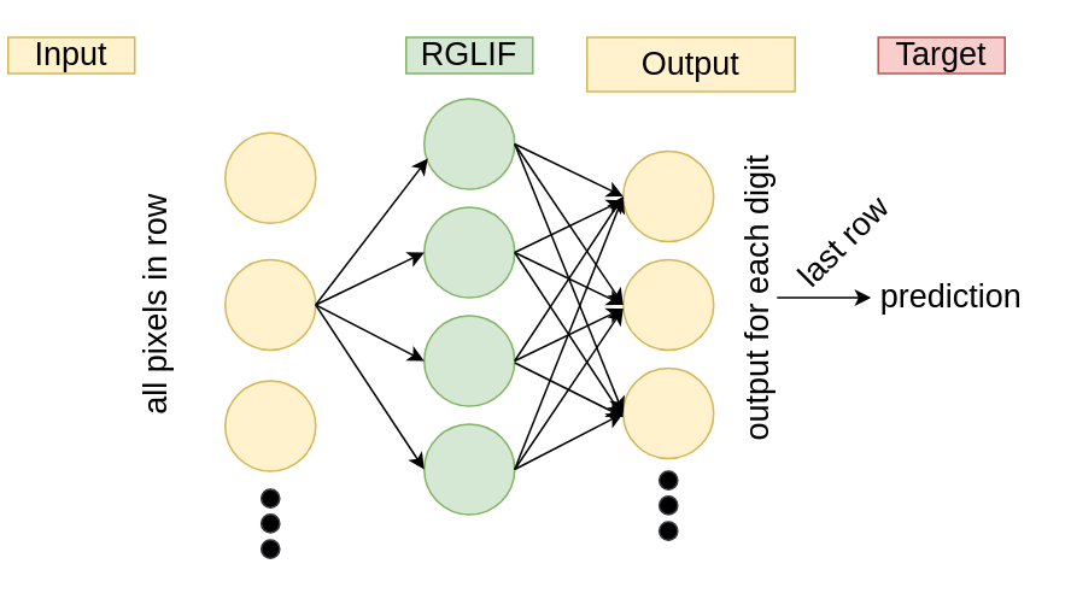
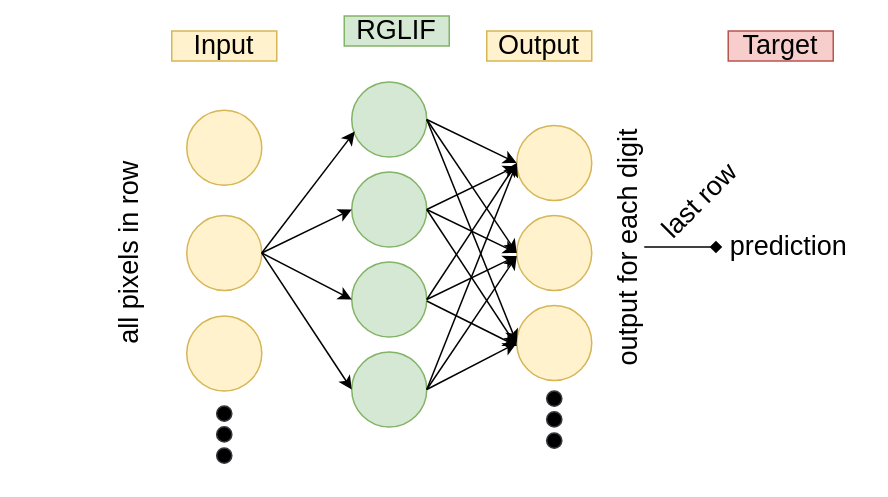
  <mxCell id="0" />
  <mxCell id="1" parent="0" />
  <mxCell id="2" value="" style="ellipse;whiteSpace=wrap;html=1;aspect=fixed;fillColor=#d5e8d4;strokeColor=#82b366;" vertex="1" parent="1"><mxGeometry x="234" y="54" width="50" height="50" as="geometry" /></mxCell>
  <mxCell id="3" value="" style="ellipse;whiteSpace=wrap;html=1;aspect=fixed;fillColor=#d5e8d4;strokeColor=#82b366;" vertex="1" parent="1"><mxGeometry x="234" y="114" width="50" height="50" as="geometry" /></mxCell>
  <mxCell id="4" value="" style="ellipse;whiteSpace=wrap;html=1;aspect=fixed;fillColor=#d5e8d4;strokeColor=#82b366;" vertex="1" parent="1"><mxGeometry x="234" y="174" width="50" height="50" as="geometry" /></mxCell>
  <mxCell id="5" value="" style="ellipse;whiteSpace=wrap;html=1;aspect=fixed;fillColor=#d5e8d4;strokeColor=#82b366;" vertex="1" parent="1"><mxGeometry x="234" y="234" width="50" height="50" as="geometry" /></mxCell>
  <mxCell id="6" value="" style="ellipse;whiteSpace=wrap;html=1;aspect=fixed;fillColor=#fff2cc;strokeColor=#d6b656;" vertex="1" parent="1"><mxGeometry x="124" y="143" width="50" height="50" as="geometry" /></mxCell>
  <mxCell id="7" value="" style="ellipse;whiteSpace=wrap;html=1;aspect=fixed;fillColor=#fff2cc;strokeColor=#d6b656;" vertex="1" parent="1"><mxGeometry x="344" y="83" width="50" height="50" as="geometry" /></mxCell>
  <mxCell id="8" value="" style="ellipse;whiteSpace=wrap;html=1;aspect=fixed;fillColor=#fff2cc;strokeColor=#d6b656;" vertex="1" parent="1"><mxGeometry x="344" y="143" width="50" height="50" as="geometry" /></mxCell>
  <mxCell id="9" value="" style="ellipse;whiteSpace=wrap;html=1;aspect=fixed;fillColor=#fff2cc;strokeColor=#d6b656;" vertex="1" parent="1"><mxGeometry x="344" y="203" width="50" height="50" as="geometry" /></mxCell>
  <mxCell id="10" value="" style="endArrow=classic;html=1;exitX=1;exitY=0.5;exitDx=0;exitDy=0;entryX=0.04;entryY=0.66;entryDx=0;entryDy=0;entryPerimeter=0;" edge="1" parent="1" source="6" target="2"><mxGeometry width="50" height="50" relative="1" as="geometry"><mxPoint x="294" y="220" as="sourcePoint" /><mxPoint x="344" y="170" as="targetPoint" /></mxGeometry></mxCell>
  <mxCell id="11" value="" style="endArrow=classic;html=1;exitX=1;exitY=0.5;exitDx=0;exitDy=0;entryX=0;entryY=0.5;entryDx=0;entryDy=0;" edge="1" parent="1" source="6" target="3"><mxGeometry width="50" height="50" relative="1" as="geometry"><mxPoint x="294" y="220" as="sourcePoint" /><mxPoint x="344" y="170" as="targetPoint" /></mxGeometry></mxCell>
  <mxCell id="12" value="" style="endArrow=classic;html=1;exitX=1;exitY=0.5;exitDx=0;exitDy=0;entryX=0;entryY=0.5;entryDx=0;entryDy=0;" edge="1" parent="1" source="6" target="4"><mxGeometry width="50" height="50" relative="1" as="geometry"><mxPoint x="174" y="210" as="sourcePoint" /><mxPoint x="224" y="160" as="targetPoint" /></mxGeometry></mxCell>
  <mxCell id="13" value="" style="endArrow=classic;html=1;exitX=1;exitY=0.5;exitDx=0;exitDy=0;entryX=0;entryY=0.5;entryDx=0;entryDy=0;" edge="1" parent="1" source="6" target="5"><mxGeometry width="50" height="50" relative="1" as="geometry"><mxPoint x="294" y="220" as="sourcePoint" /><mxPoint x="344" y="170" as="targetPoint" /></mxGeometry></mxCell>
  <mxCell id="14" value="" style="endArrow=classic;html=1;exitX=1;exitY=0.5;exitDx=0;exitDy=0;entryX=0;entryY=0.5;entryDx=0;entryDy=0;" edge="1" parent="1" source="2" target="7"><mxGeometry width="50" height="50" relative="1" as="geometry"><mxPoint x="294" y="220" as="sourcePoint" /><mxPoint x="344" y="170" as="targetPoint" /></mxGeometry></mxCell>
  <mxCell id="15" value="" style="endArrow=classic;html=1;exitX=1;exitY=0.5;exitDx=0;exitDy=0;entryX=0;entryY=0.5;entryDx=0;entryDy=0;" edge="1" parent="1" source="2" target="8"><mxGeometry width="50" height="50" relative="1" as="geometry"><mxPoint x="294" y="89" as="sourcePoint" /><mxPoint x="354" y="118" as="targetPoint" /></mxGeometry></mxCell>
  <mxCell id="16" value="" style="endArrow=classic;html=1;exitX=1;exitY=0.5;exitDx=0;exitDy=0;entryX=0;entryY=0.5;entryDx=0;entryDy=0;" edge="1" parent="1" source="2" target="9"><mxGeometry width="50" height="50" relative="1" as="geometry"><mxPoint x="304" y="99" as="sourcePoint" /><mxPoint x="364" y="128" as="targetPoint" /></mxGeometry></mxCell>
  <mxCell id="17" value="" style="endArrow=classic;html=1;exitX=1;exitY=0.5;exitDx=0;exitDy=0;" edge="1" parent="1" source="3"><mxGeometry width="50" height="50" relative="1" as="geometry"><mxPoint x="314" y="109" as="sourcePoint" /><mxPoint x="344" y="230" as="targetPoint" /></mxGeometry></mxCell>
  <mxCell id="18" value="" style="endArrow=classic;html=1;exitX=1;exitY=0.5;exitDx=0;exitDy=0;entryX=0;entryY=0.5;entryDx=0;entryDy=0;" edge="1" parent="1" source="4" target="7"><mxGeometry width="50" height="50" relative="1" as="geometry"><mxPoint x="324" y="119" as="sourcePoint" /><mxPoint x="344" y="220" as="targetPoint" /></mxGeometry></mxCell>
  <mxCell id="19" value="" style="endArrow=classic;html=1;exitX=1;exitY=0.5;exitDx=0;exitDy=0;" edge="1" parent="1" source="3"><mxGeometry width="50" height="50" relative="1" as="geometry"><mxPoint x="344" y="139" as="sourcePoint" /><mxPoint x="344" y="168" as="targetPoint" /></mxGeometry></mxCell>
  <mxCell id="20" value="" style="endArrow=classic;html=1;" edge="1" parent="1"><mxGeometry width="50" height="50" relative="1" as="geometry"><mxPoint x="284" y="200" as="sourcePoint" /><mxPoint x="344" y="230" as="targetPoint" /></mxGeometry></mxCell>
  <mxCell id="21" value="" style="endArrow=classic;html=1;exitX=1;exitY=0.5;exitDx=0;exitDy=0;" edge="1" parent="1" source="4"><mxGeometry width="50" height="50" relative="1" as="geometry"><mxPoint x="294" y="220" as="sourcePoint" /><mxPoint x="344" y="170" as="targetPoint" /></mxGeometry></mxCell>
  <mxCell id="22" value="" style="endArrow=classic;html=1;exitX=1;exitY=0.5;exitDx=0;exitDy=0;entryX=0;entryY=0.5;entryDx=0;entryDy=0;" edge="1" parent="1" source="5" target="9"><mxGeometry width="50" height="50" relative="1" as="geometry"><mxPoint x="294" y="220" as="sourcePoint" /><mxPoint x="344" y="170" as="targetPoint" /></mxGeometry></mxCell>
  <mxCell id="23" value="" style="endArrow=classic;html=1;exitX=1;exitY=0.5;exitDx=0;exitDy=0;" edge="1" parent="1" source="5"><mxGeometry width="50" height="50" relative="1" as="geometry"><mxPoint x="294" y="220" as="sourcePoint" /><mxPoint x="344" y="170" as="targetPoint" /></mxGeometry></mxCell>
  <mxCell id="24" value="" style="endArrow=classic;html=1;entryX=0;entryY=0.5;entryDx=0;entryDy=0;exitX=1;exitY=0.5;exitDx=0;exitDy=0;" edge="1" parent="1" source="5" target="7"><mxGeometry width="50" height="50" relative="1" as="geometry"><mxPoint x="294" y="220" as="sourcePoint" /><mxPoint x="344" y="170" as="targetPoint" /></mxGeometry></mxCell>
  <mxCell id="25" value="" style="endArrow=classic;html=1;exitX=1;exitY=0.5;exitDx=0;exitDy=0;" edge="1" parent="1" source="3"><mxGeometry width="50" height="50" relative="1" as="geometry"><mxPoint x="294" y="220" as="sourcePoint" /><mxPoint x="344" y="110" as="targetPoint" /></mxGeometry></mxCell>
  <mxCell id="26" value="&lt;font style=&quot;font-size: 18px&quot;&gt;all pixels in row&lt;/font&gt;" style="text;html=1;strokeColor=none;fillColor=none;align=center;verticalAlign=middle;whiteSpace=wrap;rounded=0;rotation=-90;" vertex="1" parent="1"><mxGeometry x="20" y="158" width="132" height="20" as="geometry" /></mxCell>
- <mxCell id="27" value="RGLIF" style="text;html=1;strokeColor=#82b366;fillColor=#d5e8d4;align=center;verticalAlign=middle;whiteSpace=wrap;rounded=0;fontSize=18;" vertex="1" parent="1"><mxGeometry x="224" y="20" width="70" height="20" as="geometry" /></mxCell>
- <mxCell id="28" value="Output" style="text;html=1;strokeColor=#d6b656;fillColor=#fff2cc;align=center;verticalAlign=middle;whiteSpace=wrap;rounded=0;fontSize=18;" vertex="1" parent="1"><mxGeometry x="324" y="20" width="115" height="30" as="geometry" /></mxCell>
- <mxCell id="29" value="Input" style="text;html=1;strokeColor=#d6b656;fillColor=#fff2cc;align=center;verticalAlign=middle;whiteSpace=wrap;rounded=0;fontSize=18;" vertex="1" parent="1"><mxGeometry x="4" y="20" width="70" height="20" as="geometry" /></mxCell>
+ <mxCell id="27" value="RGLIF" style="text;html=1;strokeColor=#82b366;fillColor=#d5e8d4;align=center;verticalAlign=middle;whiteSpace=wrap;rounded=0;fontSize=18;" vertex="1" parent="1"><mxGeometry x="229" y="10" width="70" height="20" as="geometry" /></mxCell>
+ <mxCell id="28" value="Output" style="text;html=1;strokeColor=#d6b656;fillColor=#fff2cc;align=center;verticalAlign=middle;whiteSpace=wrap;rounded=0;fontSize=18;" vertex="1" parent="1"><mxGeometry x="324" y="20" width="70" height="20" as="geometry" /></mxCell>
+ <mxCell id="29" value="Input" style="text;html=1;strokeColor=#d6b656;fillColor=#fff2cc;align=center;verticalAlign=middle;whiteSpace=wrap;rounded=0;fontSize=18;" vertex="1" parent="1"><mxGeometry x="114" y="20" width="70" height="20" as="geometry" /></mxCell>
  <mxCell id="30" value="Target" style="text;html=1;strokeColor=#b85450;fillColor=#f8cecc;align=center;verticalAlign=middle;whiteSpace=wrap;rounded=0;fontSize=18;" vertex="1" parent="1"><mxGeometry x="484.99" y="20" width="70" height="20" as="geometry" /></mxCell>
  <mxCell id="31" value="" style="ellipse;whiteSpace=wrap;html=1;aspect=fixed;fillColor=#fff2cc;strokeColor=#d6b656;" vertex="1" parent="1"><mxGeometry x="124" y="210" width="50" height="50" as="geometry" /></mxCell>
  <mxCell id="32" value="" style="ellipse;whiteSpace=wrap;html=1;aspect=fixed;fillColor=#fff2cc;strokeColor=#d6b656;" vertex="1" parent="1"><mxGeometry x="124" y="72.87" width="50" height="50" as="geometry" /></mxCell>
  <mxCell id="33" value="" style="ellipse;whiteSpace=wrap;html=1;aspect=fixed;strokeColor=#36393d;fillColor=#000000;" vertex="1" parent="1"><mxGeometry x="363.93" y="260" width="10.13" height="10.13" as="geometry" /></mxCell>
  <mxCell id="34" value="" style="ellipse;whiteSpace=wrap;html=1;aspect=fixed;strokeColor=#36393d;fillColor=#000000;" vertex="1" parent="1"><mxGeometry x="363.93" y="273.87" width="10.13" height="10.13" as="geometry" /></mxCell>
  <mxCell id="35" value="" style="ellipse;whiteSpace=wrap;html=1;aspect=fixed;strokeColor=#36393d;fillColor=#000000;" vertex="1" parent="1"><mxGeometry x="363.93" y="288" width="10.13" height="10.13" as="geometry" /></mxCell>
  <mxCell id="36" value="" style="ellipse;whiteSpace=wrap;html=1;aspect=fixed;strokeColor=#36393d;fillColor=#000000;" vertex="1" parent="1"><mxGeometry x="143.93" y="270" width="10.13" height="10.13" as="geometry" /></mxCell>
  <mxCell id="37" value="" style="ellipse;whiteSpace=wrap;html=1;aspect=fixed;strokeColor=#36393d;fillColor=#000000;" vertex="1" parent="1"><mxGeometry x="143.93" y="283.87" width="10.13" height="10.13" as="geometry" /></mxCell>
  <mxCell id="38" value="" style="ellipse;whiteSpace=wrap;html=1;aspect=fixed;strokeColor=#36393d;fillColor=#000000;" vertex="1" parent="1"><mxGeometry x="143.93" y="298" width="10.13" height="10.13" as="geometry" /></mxCell>
  <mxCell id="39" value="&lt;font style=&quot;font-size: 18px&quot;&gt;output for each digit&lt;/font&gt;" style="text;html=1;strokeColor=none;fillColor=none;align=center;verticalAlign=middle;whiteSpace=wrap;rounded=0;rotation=-90;" vertex="1" parent="1"><mxGeometry x="336.49" y="154" width="164.99" height="20" as="geometry" /></mxCell>
  <mxCell id="40" value="&lt;font style=&quot;font-size: 18px&quot;&gt;prediction&lt;/font&gt;" style="text;html=1;strokeColor=none;fillColor=none;align=center;verticalAlign=middle;whiteSpace=wrap;rounded=0;rotation=0;" vertex="1" parent="1"><mxGeometry x="481" y="154" width="88.98" height="20" as="geometry" /></mxCell>
- <mxCell id="41" value="" style="endArrow=classic;html=1;exitX=0.5;exitY=1;exitDx=0;exitDy=0;entryX=0;entryY=0.5;entryDx=0;entryDy=0;" edge="1" parent="1" source="39" target="40"><mxGeometry width="50" height="50" relative="1" as="geometry"><mxPoint x="280" y="188" as="sourcePoint" /><mxPoint x="330" y="138" as="targetPoint" /></mxGeometry></mxCell>
+ <mxCell id="41" value="" style="endArrow=diamond;html=1;exitX=0.5;exitY=1;exitDx=0;exitDy=0;entryX=0;entryY=0.5;entryDx=0;entryDy=0;" edge="1" parent="1" source="39" target="40"><mxGeometry width="50" height="50" relative="1" as="geometry"><mxPoint x="280" y="188" as="sourcePoint" /><mxPoint x="330" y="138" as="targetPoint" /></mxGeometry></mxCell>
  <mxCell id="42" value="last row" style="text;html=1;strokeColor=none;fillColor=none;align=center;verticalAlign=middle;whiteSpace=wrap;rounded=0;rotation=-45;fontSize=18;" vertex="1" parent="1"><mxGeometry x="431.48" y="123" width="70" height="20" as="geometry" /></mxCell>
